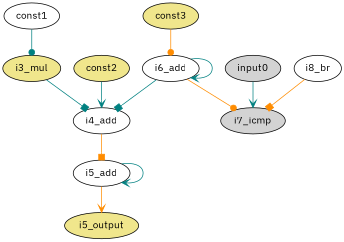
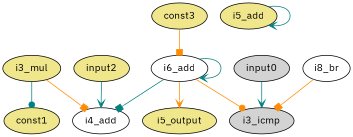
  digraph {
    fontname="IBM Plex Sans"
    node [fillcolor=khaki fontname="IBM Plex Sans" opcode=const style=filled]
    edge [arrowhead=vee color=teal fontname="IBM Plex Sans" operand=any2input]
-   const1 [constVal=3 fillcolor=white]
+   const1 [constVal=3]
    i3_mul [opcode=mul]
    i4_add [fillcolor=white opcode=add]
-   i5_add [fillcolor=white opcode=add]
-   const2 [constVal=5]
+   i5_add [opcode=add]
+   const2 [constVal=5 label=input2]
    i5_output [opcode=output]
    const3 [constVal=1]
    i6_add [fillcolor=white opcode=add]
-   i7_icmp [fillcolor=lightgrey opcode=icmp]
+   i7_icmp [fillcolor=lightgrey opcode=icmp label=i3_icmp]
    input0 [fillcolor=lightgrey opcode=input]
    i8_br [fillcolor=white opcode=io_width_1 original_opcode=br]
-   const1 -> i3_mul [arrowhead=dot]
-   i3_mul -> i4_add [arrowhead=box]
-   i4_add -> i5_add [arrowhead=box color=darkorange]
+   i3_mul -> const1 [arrowhead=dot]
+   i3_mul -> i4_add [arrowhead=box color=darkorange]
    i5_add -> i5_add [operand=LHS]
-   i5_add -> i5_output [color=darkorange operand=""]
+   i6_add -> i5_output [color=darkorange operand=""]
    const2 -> i4_add
-   const3 -> i6_add [arrowhead=dot color=darkorange]
+   const3 -> i6_add [arrowhead=box color=darkorange]
    i6_add -> i4_add [arrowhead=box]
    i6_add -> i6_add
    i6_add -> i7_icmp [arrowhead=dot color=darkorange operand=LHS]
    input0 -> i7_icmp [operand=RHS]
    i8_br -> i7_icmp [arrowhead=box color=darkorange operand=branch_cond]
  }
